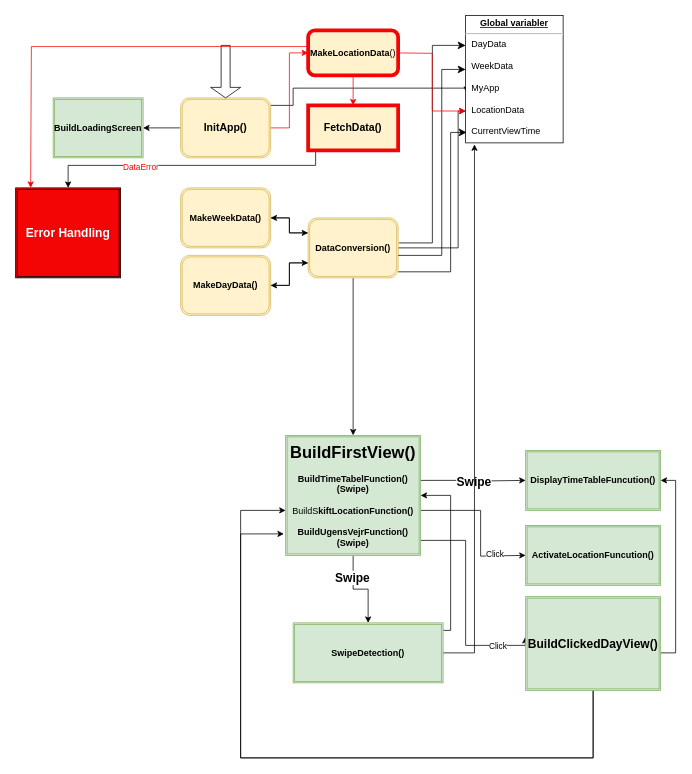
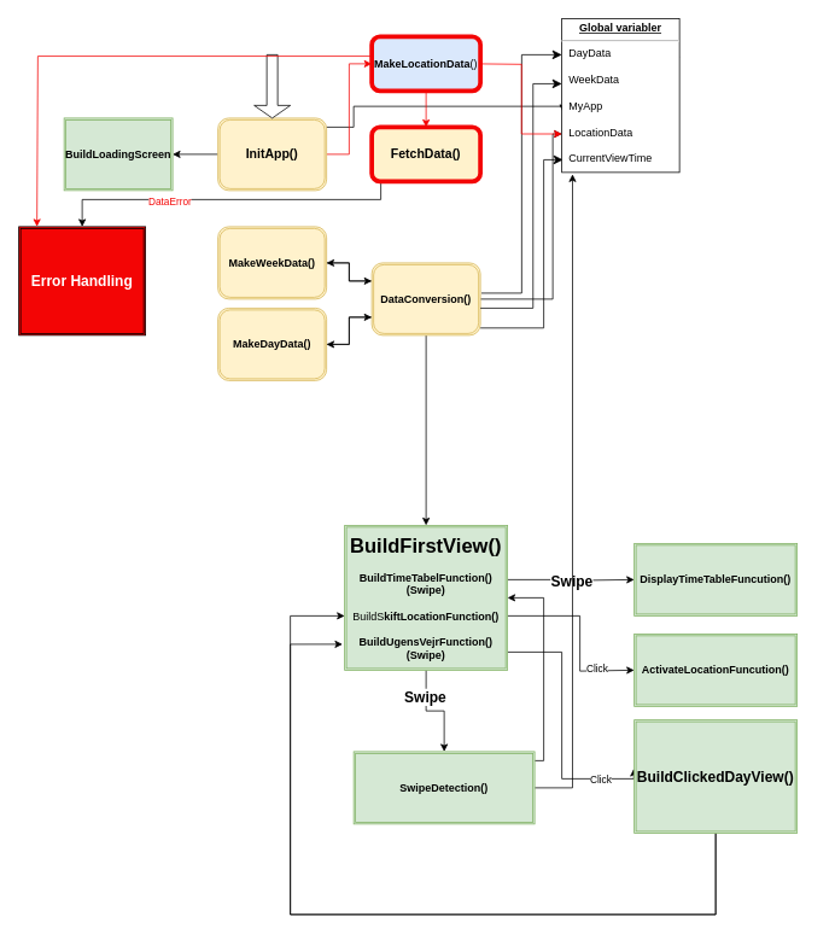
  <mxCell id="0" />
  <mxCell id="1" parent="0" />
  <mxCell id="2" style="edgeStyle=orthogonalEdgeStyle;rounded=0;orthogonalLoop=1;jettySize=auto;html=1;entryX=1;entryY=0.5;entryDx=0;entryDy=0;" edge="1" parent="1" source="5" target="6"><mxGeometry relative="1" as="geometry" /></mxCell>
  <mxCell id="3" style="edgeStyle=orthogonalEdgeStyle;rounded=0;orthogonalLoop=1;jettySize=auto;html=1;entryX=0.01;entryY=0.608;entryDx=0;entryDy=0;entryPerimeter=0;" edge="1" parent="1" source="5" target="34"><mxGeometry relative="1" as="geometry"><Array as="points"><mxPoint x="390" y="140" /><mxPoint x="390" y="117" /></Array></mxGeometry></mxCell>
  <mxCell id="4" style="edgeStyle=orthogonalEdgeStyle;rounded=0;orthogonalLoop=1;jettySize=auto;html=1;entryX=0;entryY=0.5;entryDx=0;entryDy=0;strokeColor=#F30505;" edge="1" parent="1" source="5" target="42"><mxGeometry relative="1" as="geometry" /></mxCell>
  <mxCell id="5" value="&lt;b&gt;&lt;font style=&quot;font-size: 14px;&quot;&gt;InitApp()&lt;/font&gt;&lt;/b&gt;" style="shape=ext;double=1;rounded=1;whiteSpace=wrap;html=1;fillColor=#fff2cc;strokeColor=#d6b656;" vertex="1" parent="1"><mxGeometry x="240" y="130" width="120" height="80" as="geometry" /></mxCell>
  <mxCell id="6" value="&lt;b&gt;BuildLoadingScreen&lt;/b&gt;" style="shape=ext;double=1;rounded=0;whiteSpace=wrap;html=1;fillColor=#d5e8d4;strokeColor=#82b366;" vertex="1" parent="1"><mxGeometry x="70" y="130" width="120" height="80" as="geometry" /></mxCell>
  <mxCell id="7" style="edgeStyle=orthogonalEdgeStyle;rounded=0;orthogonalLoop=1;jettySize=auto;html=1;entryX=0;entryY=0.25;entryDx=0;entryDy=0;" edge="1" parent="1" source="8" target="13"><mxGeometry relative="1" as="geometry" /></mxCell>
  <mxCell id="8" value="&lt;b&gt;MakeWeekData()&lt;/b&gt;" style="shape=ext;double=1;rounded=1;whiteSpace=wrap;html=1;fillColor=#fff2cc;strokeColor=#d6b656;" vertex="1" parent="1"><mxGeometry x="240" y="250" width="120" height="80" as="geometry" /></mxCell>
  <mxCell id="9" style="edgeStyle=orthogonalEdgeStyle;rounded=0;orthogonalLoop=1;jettySize=auto;html=1;entryX=1;entryY=0.5;entryDx=0;entryDy=0;" edge="1" parent="1" source="13" target="15"><mxGeometry relative="1" as="geometry"><Array as="points"><mxPoint x="385" y="350" /><mxPoint x="385" y="380" /></Array></mxGeometry></mxCell>
  <mxCell id="10" style="edgeStyle=orthogonalEdgeStyle;rounded=0;orthogonalLoop=1;jettySize=auto;html=1;" edge="1" parent="1" source="13" target="8"><mxGeometry relative="1" as="geometry"><Array as="points"><mxPoint x="385" y="310" /><mxPoint x="385" y="290" /></Array></mxGeometry></mxCell>
  <mxCell id="11" style="edgeStyle=orthogonalEdgeStyle;rounded=0;orthogonalLoop=1;jettySize=auto;html=1;" edge="1" parent="1" source="13" target="27"><mxGeometry relative="1" as="geometry" /></mxCell>
  <mxCell id="12" style="edgeStyle=orthogonalEdgeStyle;rounded=0;orthogonalLoop=1;jettySize=auto;html=1;entryX=0;entryY=0.75;entryDx=0;entryDy=0;" edge="1" parent="1" source="13" target="34"><mxGeometry relative="1" as="geometry"><Array as="points"><mxPoint x="610" y="330" /><mxPoint x="610" y="147" /></Array></mxGeometry></mxCell>
  <mxCell id="13" value="&lt;b&gt;DataConversion()&lt;/b&gt;" style="shape=ext;double=1;rounded=1;whiteSpace=wrap;html=1;fillColor=#fff2cc;strokeColor=#d6b656;" vertex="1" parent="1"><mxGeometry x="410" y="290" width="120" height="80" as="geometry" /></mxCell>
  <mxCell id="14" style="edgeStyle=orthogonalEdgeStyle;rounded=0;orthogonalLoop=1;jettySize=auto;html=1;entryX=0;entryY=0.75;entryDx=0;entryDy=0;" edge="1" parent="1" source="15" target="13"><mxGeometry relative="1" as="geometry" /></mxCell>
  <mxCell id="15" value="&lt;b&gt;MakeDayData()&lt;/b&gt;" style="shape=ext;double=1;rounded=1;whiteSpace=wrap;html=1;fillColor=#fff2cc;strokeColor=#d6b656;" vertex="1" parent="1"><mxGeometry x="240" y="340" width="120" height="80" as="geometry" /></mxCell>
  <mxCell id="16" value="" style="edgeStyle=elbowEdgeStyle;elbow=horizontal;endArrow=classic;html=1;curved=0;rounded=0;endSize=8;startSize=8;exitX=1.015;exitY=0.385;exitDx=0;exitDy=0;exitPerimeter=0;entryX=0;entryY=0.424;entryDx=0;entryDy=0;entryPerimeter=0;" edge="1" parent="1" target="34"><mxGeometry width="50" height="50" relative="1" as="geometry"><mxPoint x="530" y="340" as="sourcePoint" /><mxPoint x="620.5" y="78.72" as="targetPoint" /><Array as="points"><mxPoint x="588.2" y="219.2" /></Array></mxGeometry></mxCell>
  <mxCell id="17" value="" style="edgeStyle=elbowEdgeStyle;elbow=horizontal;endArrow=classic;html=1;curved=0;rounded=0;endSize=8;startSize=8;exitX=1;exitY=0.25;exitDx=0;exitDy=0;" edge="1" parent="1" source="34"><mxGeometry width="50" height="50" relative="1" as="geometry"><mxPoint x="553" y="308" as="sourcePoint" /><mxPoint x="620" y="99" as="targetPoint" /><Array as="points" /></mxGeometry></mxCell>
  <mxCell id="18" value="" style="edgeStyle=elbowEdgeStyle;elbow=horizontal;endArrow=classic;html=1;curved=0;rounded=0;endSize=8;startSize=8;exitX=1;exitY=0.75;exitDx=0;exitDy=0;entryX=0.01;entryY=0.918;entryDx=0;entryDy=0;entryPerimeter=0;" edge="1" parent="1" target="34"><mxGeometry width="50" height="50" relative="1" as="geometry"><mxPoint x="530" y="361.92" as="sourcePoint" /><mxPoint x="621.3" y="160" as="targetPoint" /><Array as="points"><mxPoint x="600" y="251.92" /></Array></mxGeometry></mxCell>
  <mxCell id="19" style="edgeStyle=orthogonalEdgeStyle;rounded=0;orthogonalLoop=1;jettySize=auto;html=1;entryX=0.5;entryY=0;entryDx=0;entryDy=0;" edge="1" parent="1" source="27" target="38"><mxGeometry relative="1" as="geometry" /></mxCell>
  <mxCell id="20" value="&lt;font style=&quot;font-size: 16px;&quot;&gt;&lt;b&gt;Swipe&lt;/b&gt;&lt;/font&gt;" style="edgeLabel;html=1;align=center;verticalAlign=middle;resizable=0;points=[];" vertex="1" connectable="0" parent="19"><mxGeometry x="-0.467" y="-2" relative="1" as="geometry"><mxPoint as="offset" /></mxGeometry></mxCell>
  <mxCell id="21" style="edgeStyle=orthogonalEdgeStyle;rounded=0;orthogonalLoop=1;jettySize=auto;html=1;" edge="1" parent="1" source="27"><mxGeometry relative="1" as="geometry"><mxPoint x="700" y="640" as="targetPoint" /><Array as="points"><mxPoint x="630" y="640" /><mxPoint x="680" y="641" /></Array></mxGeometry></mxCell>
  <mxCell id="22" value="&lt;b&gt;&lt;font style=&quot;font-size: 16px;&quot;&gt;Swipe&lt;/font&gt;&lt;/b&gt;" style="edgeLabel;html=1;align=center;verticalAlign=middle;resizable=0;points=[];" vertex="1" connectable="0" parent="21"><mxGeometry x="0.011" y="-1" relative="1" as="geometry"><mxPoint as="offset" /></mxGeometry></mxCell>
  <mxCell id="23" style="edgeStyle=orthogonalEdgeStyle;rounded=0;orthogonalLoop=1;jettySize=auto;html=1;" edge="1" parent="1" source="27"><mxGeometry relative="1" as="geometry"><mxPoint x="700" y="740" as="targetPoint" /><Array as="points"><mxPoint x="640" y="680" /><mxPoint x="640" y="741" /><mxPoint x="700" y="741" /></Array></mxGeometry></mxCell>
  <mxCell id="24" value="Click" style="edgeLabel;html=1;align=center;verticalAlign=middle;resizable=0;points=[];" vertex="1" connectable="0" parent="23"><mxGeometry x="0.588" y="3" relative="1" as="geometry"><mxPoint as="offset" /></mxGeometry></mxCell>
  <mxCell id="25" style="edgeStyle=orthogonalEdgeStyle;rounded=0;orthogonalLoop=1;jettySize=auto;html=1;entryX=-0.003;entryY=0.431;entryDx=0;entryDy=0;entryPerimeter=0;" edge="1" parent="1" source="27" target="48"><mxGeometry relative="1" as="geometry"><Array as="points"><mxPoint x="620" y="720" /><mxPoint x="620" y="860" /></Array></mxGeometry></mxCell>
  <mxCell id="26" value="&lt;div&gt;Click&lt;/div&gt;" style="edgeLabel;html=1;align=center;verticalAlign=middle;resizable=0;points=[];" vertex="1" connectable="0" parent="25"><mxGeometry x="0.663" relative="1" as="geometry"><mxPoint as="offset" /></mxGeometry></mxCell>
  <mxCell id="27" value="&lt;b&gt;&lt;font style=&quot;font-size: 22px;&quot;&gt;BuildFirstView()&lt;/font&gt;&lt;/b&gt;&lt;br&gt;&lt;br&gt;&lt;b&gt;BuildTimeTabelFunction()&lt;br&gt;&lt;/b&gt;&lt;div&gt;&lt;b&gt;(Swipe)&lt;/b&gt;&lt;/div&gt;&lt;br&gt;&lt;div&gt;BuildS&lt;b&gt;kiftLocationFunction()&lt;/b&gt;&lt;/div&gt;&lt;div&gt;&lt;b&gt;&lt;br&gt;&lt;/b&gt;&lt;/div&gt;&lt;div&gt;&lt;b&gt;BuildUgensVejrFunction()&lt;br&gt;(Swipe)&lt;br&gt;&lt;/b&gt;&lt;/div&gt;" style="shape=ext;double=1;rounded=0;whiteSpace=wrap;html=1;fillColor=#d5e8d4;strokeColor=#82b366;" vertex="1" parent="1"><mxGeometry x="380" y="580" width="180" height="160" as="geometry" /></mxCell>
  <mxCell id="28" value="&lt;font color=&quot;#ffffff&quot;&gt;&lt;b&gt;&lt;font style=&quot;font-size: 16px;&quot;&gt;Error Handling&lt;/font&gt;&lt;/b&gt;&lt;/font&gt;" style="shape=ext;double=1;rounded=0;whiteSpace=wrap;html=1;fillColor=#f30505;" vertex="1" parent="1"><mxGeometry x="20" y="250" width="140" height="120" as="geometry" /></mxCell>
  <mxCell id="29" style="edgeStyle=orthogonalEdgeStyle;rounded=0;orthogonalLoop=1;jettySize=auto;html=1;" edge="1" parent="1" source="31" target="28"><mxGeometry relative="1" as="geometry"><Array as="points"><mxPoint x="420" y="220" /><mxPoint x="90" y="220" /></Array></mxGeometry></mxCell>
  <mxCell id="30" value="&lt;font color=&quot;#f30505&quot;&gt;DataError&lt;/font&gt;" style="edgeLabel;html=1;align=center;verticalAlign=middle;resizable=0;points=[];" vertex="1" connectable="0" parent="29"><mxGeometry x="0.338" y="2" relative="1" as="geometry"><mxPoint as="offset" /></mxGeometry></mxCell>
- <mxCell id="31" value="&lt;b&gt;&lt;font style=&quot;font-size: 14px;&quot;&gt;FetchData()&lt;/font&gt;&lt;/b&gt;" style="whiteSpace=wrap;html=1;fillColor=#fff2cc;strokeColor=#F30505;strokeWidth=5;rounded=0;" vertex="1" parent="1"><mxGeometry x="410" y="140" width="120" height="60" as="geometry" /></mxCell>
+ <mxCell id="31" value="&lt;b&gt;&lt;font style=&quot;font-size: 14px;&quot;&gt;FetchData()&lt;/font&gt;&lt;/b&gt;" style="rounded=1;whiteSpace=wrap;html=1;fillColor=#fff2cc;strokeColor=#F30505;strokeWidth=5;" vertex="1" parent="1"><mxGeometry x="410" y="140" width="120" height="60" as="geometry" /></mxCell>
  <mxCell id="32" value="" style="shape=singleArrow;direction=south;whiteSpace=wrap;html=1;" vertex="1" parent="1"><mxGeometry x="280" y="60" width="40" height="70" as="geometry" /></mxCell>
  <mxCell id="33" value="" style="edgeStyle=elbowEdgeStyle;elbow=horizontal;endArrow=classic;html=1;curved=0;rounded=0;endSize=8;startSize=8;exitX=1;exitY=0.25;exitDx=0;exitDy=0;entryX=-0.005;entryY=0.07;entryDx=0;entryDy=0;entryPerimeter=0;" edge="1" parent="1"><mxGeometry width="50" height="50" relative="1" as="geometry"><mxPoint x="531.15" y="323.4" as="sourcePoint" /><mxPoint x="620" y="60" as="targetPoint" /><Array as="points"><mxPoint x="575.65" y="301.4" /></Array></mxGeometry></mxCell>
  <mxCell id="34" value="&lt;p style=&quot;margin:0px;margin-top:4px;text-align:center;text-decoration:underline;&quot;&gt;&lt;b&gt;Global variabler&lt;br&gt;&lt;/b&gt;&lt;/p&gt;&lt;hr&gt;&lt;p style=&quot;margin:0px;margin-left:8px;&quot;&gt;DayData&lt;/p&gt;&lt;p style=&quot;margin:0px;margin-left:8px;&quot;&gt;&lt;br&gt;&lt;/p&gt;&lt;p style=&quot;margin:0px;margin-left:8px;&quot;&gt;WeekData&lt;/p&gt;&lt;p style=&quot;margin:0px;margin-left:8px;&quot;&gt;&lt;br&gt;&lt;/p&gt;&lt;p style=&quot;margin:0px;margin-left:8px;&quot;&gt;MyApp&lt;/p&gt;&lt;p style=&quot;margin:0px;margin-left:8px;&quot;&gt;&lt;br&gt;&lt;/p&gt;&lt;p style=&quot;margin:0px;margin-left:8px;&quot;&gt;LocationData&lt;br&gt;&lt;/p&gt;&lt;p style=&quot;margin:0px;margin-left:8px;&quot;&gt;&lt;br&gt;&lt;/p&gt;&lt;p style=&quot;margin:0px;margin-left:8px;&quot;&gt;CurrentViewTime&lt;br&gt;&lt;/p&gt;&lt;p style=&quot;margin:0px;margin-left:8px;&quot;&gt;&lt;br&gt;&lt;/p&gt;&lt;p style=&quot;margin:0px;margin-left:8px;&quot;&gt;&lt;br&gt;&lt;/p&gt;&lt;p style=&quot;margin:0px;margin-left:8px;&quot;&gt;&lt;br&gt;&lt;/p&gt;&lt;p style=&quot;margin:0px;margin-left:8px;&quot;&gt;&lt;br&gt;&lt;/p&gt;" style="verticalAlign=top;align=left;overflow=fill;fontSize=12;fontFamily=Helvetica;html=1;whiteSpace=wrap;" vertex="1" parent="1"><mxGeometry x="620" y="20" width="130" height="170" as="geometry" /></mxCell>
  <mxCell id="35" style="edgeStyle=orthogonalEdgeStyle;rounded=0;orthogonalLoop=1;jettySize=auto;html=1;exitX=0.5;exitY=1;exitDx=0;exitDy=0;" edge="1" parent="1" source="34" target="34"><mxGeometry relative="1" as="geometry" /></mxCell>
  <mxCell id="36" style="edgeStyle=orthogonalEdgeStyle;rounded=0;orthogonalLoop=1;jettySize=auto;html=1;entryX=0.091;entryY=1.012;entryDx=0;entryDy=0;entryPerimeter=0;" edge="1" parent="1" source="38" target="34"><mxGeometry relative="1" as="geometry" /></mxCell>
  <mxCell id="37" style="edgeStyle=orthogonalEdgeStyle;rounded=0;orthogonalLoop=1;jettySize=auto;html=1;entryX=1;entryY=0.5;entryDx=0;entryDy=0;" edge="1" parent="1" source="38" target="27"><mxGeometry relative="1" as="geometry"><Array as="points"><mxPoint x="600" y="840" /><mxPoint x="600" y="660" /></Array></mxGeometry></mxCell>
  <mxCell id="38" value="&lt;b&gt;SwipeDetection()&lt;/b&gt;" style="shape=ext;double=1;rounded=0;whiteSpace=wrap;html=1;fillColor=#d5e8d4;strokeColor=#82b366;" vertex="1" parent="1"><mxGeometry x="390" y="830" width="200" height="80" as="geometry" /></mxCell>
  <mxCell id="39" style="edgeStyle=orthogonalEdgeStyle;rounded=0;orthogonalLoop=1;jettySize=auto;html=1;entryX=0;entryY=0.75;entryDx=0;entryDy=0;strokeColor=#ff0000;" edge="1" parent="1" target="34"><mxGeometry relative="1" as="geometry"><mxPoint x="530" y="70.059" as="sourcePoint" /></mxGeometry></mxCell>
  <mxCell id="40" style="edgeStyle=orthogonalEdgeStyle;rounded=0;orthogonalLoop=1;jettySize=auto;html=1;strokeColor=#F30505;" edge="1" parent="1" source="42" target="31"><mxGeometry relative="1" as="geometry" /></mxCell>
  <mxCell id="41" style="edgeStyle=orthogonalEdgeStyle;rounded=0;orthogonalLoop=1;jettySize=auto;html=1;entryX=0.017;entryY=0.07;entryDx=0;entryDy=0;entryPerimeter=0;strokeColor=#F30505;" edge="1" parent="1"><mxGeometry relative="1" as="geometry"><mxPoint x="427.62" y="61.599" as="sourcePoint" /><mxPoint x="40" y="249.94" as="targetPoint" /><Array as="points"><mxPoint x="41" y="61.94" /><mxPoint x="41" y="249.94" /></Array></mxGeometry></mxCell>
- <mxCell id="42" value="&lt;b&gt;MakeLocationData&lt;/b&gt;()" style="rounded=1;whiteSpace=wrap;html=1;fillColor=#fff2cc;strokeColor=#F30505;strokeWidth=5;" vertex="1" parent="1"><mxGeometry x="410" y="40" width="120" height="60" as="geometry" /></mxCell>
+ <mxCell id="42" value="&lt;b&gt;MakeLocationData&lt;/b&gt;()" style="rounded=1;whiteSpace=wrap;html=1;fillColor=#dae8fc;strokeColor=#F30505;strokeWidth=5;" vertex="1" parent="1"><mxGeometry x="410" y="40" width="120" height="60" as="geometry" /></mxCell>
  <mxCell id="43" value="&lt;b&gt;DisplayTimeTableFuncution()&lt;/b&gt;" style="shape=ext;double=1;rounded=0;whiteSpace=wrap;html=1;fillColor=#d5e8d4;strokeColor=#82b366;" vertex="1" parent="1"><mxGeometry x="700" y="600" width="180" height="80" as="geometry" /></mxCell>
  <mxCell id="44" value="&lt;b&gt;ActivateLocationFuncution()&lt;/b&gt;" style="shape=ext;double=1;rounded=0;whiteSpace=wrap;html=1;fillColor=#d5e8d4;strokeColor=#82b366;" vertex="1" parent="1"><mxGeometry x="700" y="700" width="180" height="80" as="geometry" /></mxCell>
- <mxCell id="45" style="edgeStyle=orthogonalEdgeStyle;rounded=0;orthogonalLoop=1;jettySize=auto;html=1;entryX=1;entryY=0.5;entryDx=0;entryDy=0;" edge="1" parent="1" source="48" target="43"><mxGeometry relative="1" as="geometry"><Array as="points"><mxPoint x="900" y="870" /><mxPoint x="900" y="640" /></Array></mxGeometry></mxCell>
  <mxCell id="46" style="edgeStyle=orthogonalEdgeStyle;rounded=0;orthogonalLoop=1;jettySize=auto;html=1;entryX=-0.013;entryY=0.821;entryDx=0;entryDy=0;entryPerimeter=0;" edge="1" parent="1" source="48" target="27"><mxGeometry relative="1" as="geometry"><Array as="points"><mxPoint x="790" y="1010" /><mxPoint x="320" y="1010" /><mxPoint x="320" y="711" /></Array></mxGeometry></mxCell>
  <mxCell id="47" style="edgeStyle=orthogonalEdgeStyle;rounded=0;orthogonalLoop=1;jettySize=auto;html=1;entryX=0;entryY=0.625;entryDx=0;entryDy=0;entryPerimeter=0;" edge="1" parent="1" source="48" target="27"><mxGeometry relative="1" as="geometry"><Array as="points"><mxPoint x="790" y="1010" /><mxPoint x="320" y="1010" /><mxPoint x="320" y="680" /></Array></mxGeometry></mxCell>
  <mxCell id="48" value="&lt;font style=&quot;font-size: 16px;&quot;&gt;&lt;b&gt;BuildClickedDayView()&lt;/b&gt;&lt;/font&gt;" style="shape=ext;double=1;rounded=0;whiteSpace=wrap;html=1;fillColor=#d5e8d4;strokeColor=#82b366;" vertex="1" parent="1"><mxGeometry x="700" y="795" width="180" height="125" as="geometry" /></mxCell>
